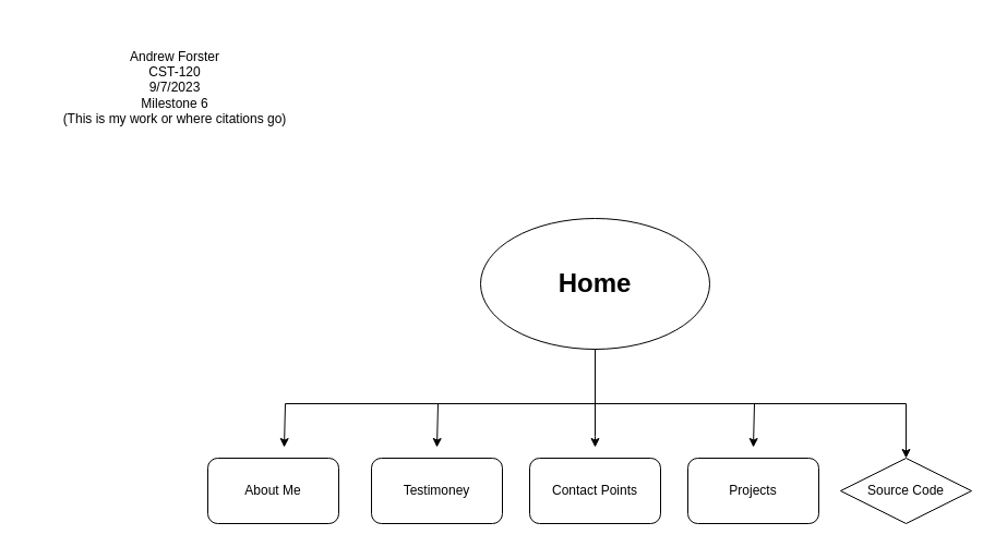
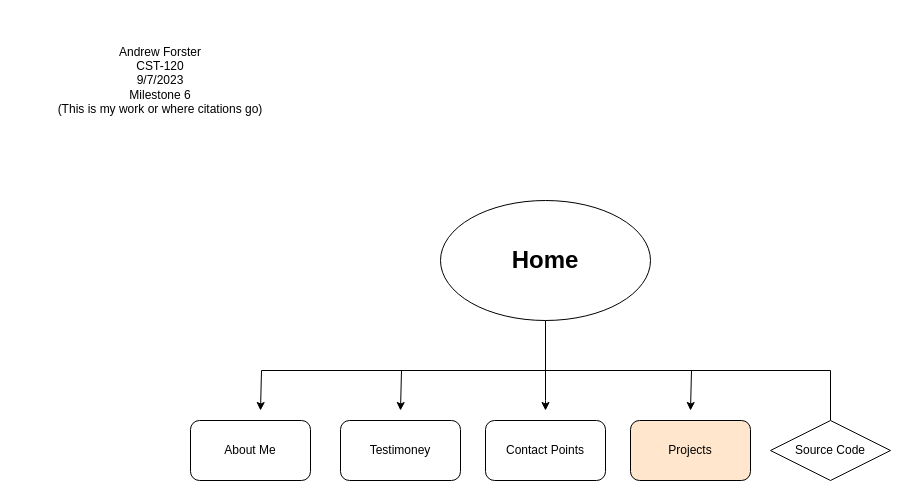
  <mxCell id="0" />
  <mxCell id="1" parent="0" />
  <mxCell id="2" value="Andrew Forster&lt;br&gt;CST-120&lt;br&gt;9/7/2023&lt;br&gt;Milestone 6&lt;br&gt;(This is my work or where citations go)" style="text;strokeColor=none;align=center;fillColor=none;html=1;verticalAlign=middle;whiteSpace=wrap;rounded=0;" parent="1" vertex="1"><mxGeometry x="20" y="20" width="280" height="120" as="geometry" /></mxCell>
  <mxCell id="3" style="edgeStyle=orthogonalEdgeStyle;rounded=0;orthogonalLoop=1;jettySize=auto;html=1;" parent="1" source="8" edge="1"><mxGeometry relative="1" as="geometry"><mxPoint x="545" y="410" as="targetPoint" /><Array as="points"><mxPoint x="545" y="400" /><mxPoint x="545" y="400" /></Array></mxGeometry></mxCell>
  <mxCell id="4" style="edgeStyle=orthogonalEdgeStyle;rounded=0;orthogonalLoop=1;jettySize=auto;html=1;" parent="1" source="8" edge="1"><mxGeometry relative="1" as="geometry"><mxPoint x="690" y="410" as="targetPoint" /><Array as="points"><mxPoint x="545" y="370" /><mxPoint x="691" y="370" /><mxPoint x="691" y="410" /></Array></mxGeometry></mxCell>
- <mxCell id="5" style="edgeStyle=orthogonalEdgeStyle;rounded=0;orthogonalLoop=1;jettySize=auto;html=1;" parent="1" source="8" target="13" edge="1"><mxGeometry relative="1" as="geometry"><Array as="points"><mxPoint x="545" y="370" /><mxPoint x="830" y="370" /></Array></mxGeometry></mxCell>
+ <mxCell id="5" style="edgeStyle=orthogonalEdgeStyle;rounded=0;orthogonalLoop=1;jettySize=auto;html=1;endArrow=none;" parent="1" source="8" target="13" edge="1"><mxGeometry relative="1" as="geometry"><Array as="points"><mxPoint x="545" y="370" /><mxPoint x="830" y="370" /></Array></mxGeometry></mxCell>
  <mxCell id="6" style="edgeStyle=orthogonalEdgeStyle;rounded=0;orthogonalLoop=1;jettySize=auto;html=1;" parent="1" source="8" edge="1"><mxGeometry relative="1" as="geometry"><mxPoint x="400" y="410" as="targetPoint" /><Array as="points"><mxPoint x="545" y="370" /><mxPoint x="401" y="370" /><mxPoint x="401" y="410" /></Array></mxGeometry></mxCell>
  <mxCell id="7" style="edgeStyle=orthogonalEdgeStyle;rounded=0;orthogonalLoop=1;jettySize=auto;html=1;" parent="1" source="8" edge="1"><mxGeometry relative="1" as="geometry"><mxPoint x="260" y="410" as="targetPoint" /><Array as="points"><mxPoint x="545" y="370" /><mxPoint x="261" y="370" /><mxPoint x="261" y="410" /></Array></mxGeometry></mxCell>
  <mxCell id="8" value="&lt;b&gt;&lt;font style=&quot;font-size: 24px;&quot;&gt;Home&lt;/font&gt;&lt;/b&gt;" style="ellipse;whiteSpace=wrap;html=1;" parent="1" vertex="1"><mxGeometry x="440" y="200" width="210" height="120" as="geometry" /></mxCell>
  <mxCell id="9" value="About Me" style="rounded=1;whiteSpace=wrap;html=1;" parent="1" vertex="1"><mxGeometry x="190" y="420" width="120" height="60" as="geometry" /></mxCell>
  <mxCell id="10" value="Testimoney" style="rounded=1;whiteSpace=wrap;html=1;" parent="1" vertex="1"><mxGeometry x="340" y="420" width="120" height="60" as="geometry" /></mxCell>
  <mxCell id="11" value="Contact Points" style="rounded=1;whiteSpace=wrap;html=1;" parent="1" vertex="1"><mxGeometry x="485" y="420" width="120" height="60" as="geometry" /></mxCell>
- <mxCell id="12" value="Projects" style="rounded=1;whiteSpace=wrap;html=1;" parent="1" vertex="1"><mxGeometry x="630" y="420" width="120" height="60" as="geometry" /></mxCell>
+ <mxCell id="12" value="Projects" style="rounded=1;whiteSpace=wrap;html=1;fillColor=#ffe6cc;" parent="1" vertex="1"><mxGeometry x="630" y="420" width="120" height="60" as="geometry" /></mxCell>
  <mxCell id="13" value="Source Code" style="rhombus;whiteSpace=wrap;html=1;" parent="1" vertex="1"><mxGeometry x="770" y="420" width="120" height="60" as="geometry" /></mxCell>
